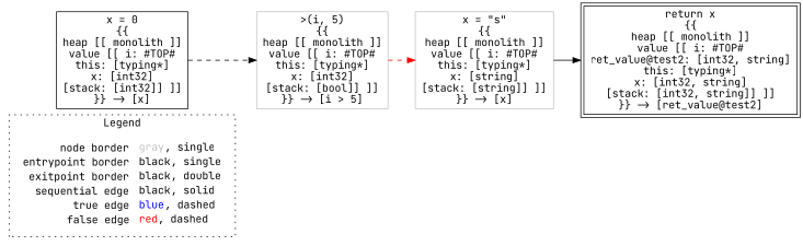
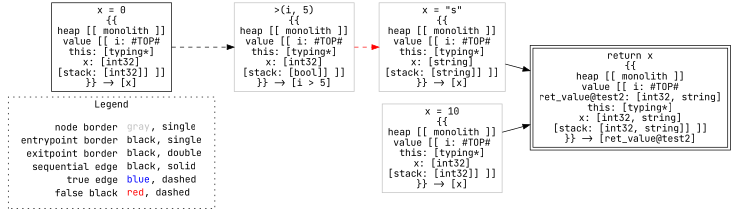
  digraph {
    fontname="JetBrains Mono"
    rankdir=LR
    node [fontname="JetBrains Mono" shape=rect color=gray]
    edge [color=black fontname="JetBrains Mono"]
-   n1 [label=<<table border="0" cellpadding="2" cellspacing="0" cellborder="0"><tr><td align="right">node border&nbsp;</td><td align="left"><font color="gray">gray</font>, single</td></tr><tr><td align="right">entrypoint border&nbsp;</td><td align="left"><font color="black">black</font>, single</td></tr><tr><td align="right">exitpoint border&nbsp;</td><td align="left"><font color="black">black</font>, double</td></tr><tr><td align="right">sequential edge&nbsp;</td><td align="left"><font color="black">black</font>, solid</td></tr><tr><td align="right">true edge&nbsp;</td><td align="left"><font color="blue">blue</font>, dashed</td></tr><tr><td align="right">false edge&nbsp;</td><td align="left"><font color="red">red</font>, dashed</td></tr></table>> shape=plaintext color=""]
+   n1 [label=<<table border="0" cellpadding="2" cellspacing="0" cellborder="0"><tr><td align="right">node border&nbsp;</td><td align="left"><font color="gray">gray</font>, single</td></tr><tr><td align="right">entrypoint border&nbsp;</td><td align="left"><font color="black">black</font>, single</td></tr><tr><td align="right">exitpoint border&nbsp;</td><td align="left"><font color="black">black</font>, double</td></tr><tr><td align="right">sequential edge&nbsp;</td><td align="left"><font color="black">black</font>, solid</td></tr><tr><td align="right">true edge&nbsp;</td><td align="left"><font color="blue">blue</font>, dashed</td></tr><tr><td align="right">false black&nbsp;</td><td align="left"><font color="red">red</font>, dashed</td></tr></table>> shape=plaintext color=""]
    n2 [color=black label=<x = 0<BR/>{{<BR/>heap [[ monolith ]]<BR/>value [[ i: #TOP#<BR/>this: [typing*]<BR/>x: [int32]<BR/>[stack: [int32]] ]]<BR/>}} -&gt; [x]>]
    n3 [label=<&gt;(i, 5)<BR/>{{<BR/>heap [[ monolith ]]<BR/>value [[ i: #TOP#<BR/>this: [typing*]<BR/>x: [int32]<BR/>[stack: [bool]] ]]<BR/>}} -&gt; [i &gt; 5]>]
    n4 [label=<x = &quot;s&quot;<BR/>{{<BR/>heap [[ monolith ]]<BR/>value [[ i: #TOP#<BR/>this: [typing*]<BR/>x: [string]<BR/>[stack: [string]] ]]<BR/>}} -&gt; [x]>]
+   n5 [label=<x = 10<BR/>{{<BR/>heap [[ monolith ]]<BR/>value [[ i: #TOP#<BR/>this: [typing*]<BR/>x: [int32]<BR/>[stack: [int32]] ]]<BR/>}} -&gt; [x]>]
    n6 [color=black label=<return x<BR/>{{<BR/>heap [[ monolith ]]<BR/>value [[ i: #TOP#<BR/>ret_value@test2: [int32, string]<BR/>this: [typing*]<BR/>x: [int32, string]<BR/>[stack: [int32, string]] ]]<BR/>}} -&gt; [ret_value@test2]> peripheries=2]
    subgraph cluster_1 {
      label=Legend
      style=dotted
      n1
    }
    n2 -> n3 [style=dashed]
    n3 -> n4 [color=red style=dashed]
    n4 -> n6
+   n5 -> n6
  }
